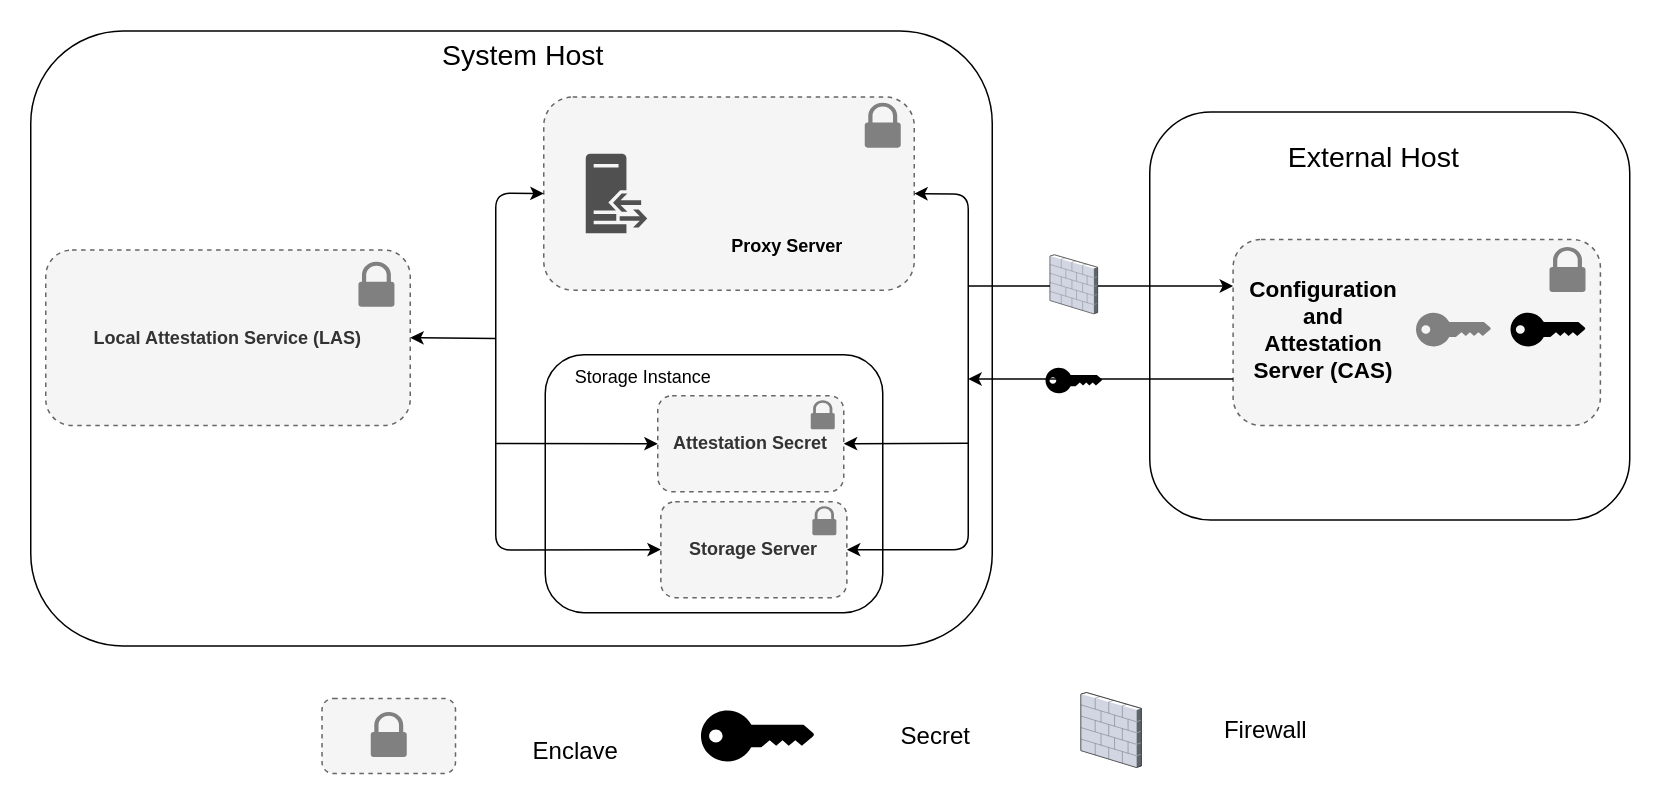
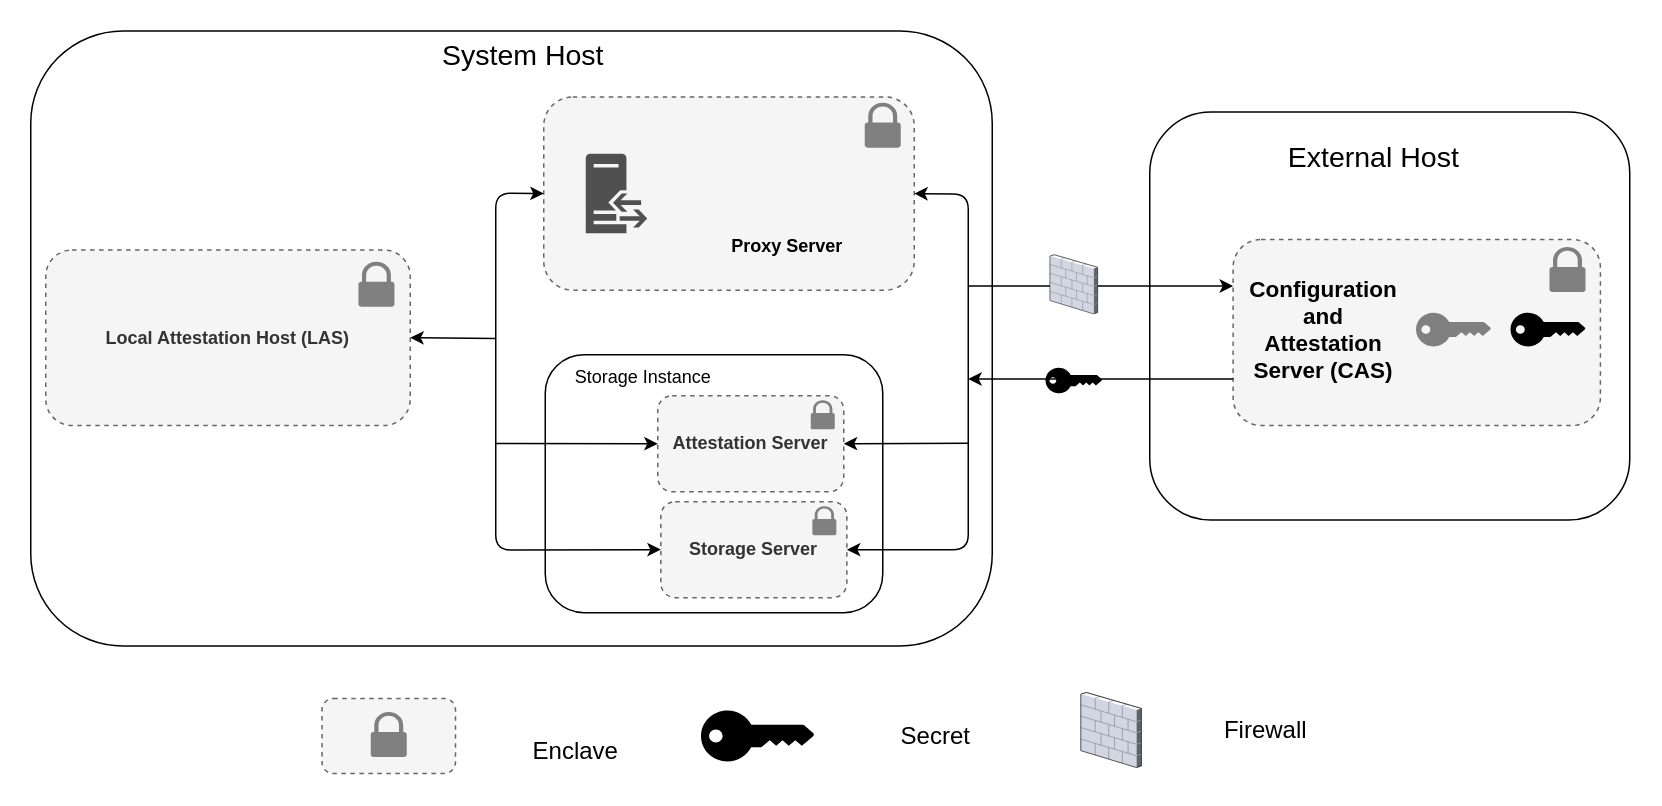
  <mxCell id="0" />
  <mxCell id="1" parent="0" />
  <mxCell id="2" value="" style="rounded=1;whiteSpace=wrap;html=1;fillColor=none;" parent="1" vertex="1"><mxGeometry x="766" y="74" width="320" height="272" as="geometry" /></mxCell>
  <mxCell id="3" value="" style="rounded=1;whiteSpace=wrap;html=1;fillColor=none;" parent="1" vertex="1"><mxGeometry x="20" y="20" width="641" height="410" as="geometry" /></mxCell>
  <mxCell id="4" value="" style="rounded=1;whiteSpace=wrap;html=1;fillColor=none;" parent="1" vertex="1"><mxGeometry x="363" y="235.75" width="225" height="172" as="geometry" /></mxCell>
  <mxCell id="5" value="" style="rounded=1;whiteSpace=wrap;html=1;dashed=1;fillColor=#f5f5f5;strokeColor=#666666;fontColor=#333333;" parent="1" vertex="1"><mxGeometry x="362" y="64" width="247" height="128.75" as="geometry" /></mxCell>
  <mxCell id="6" value="" style="rounded=1;whiteSpace=wrap;html=1;dashed=1;fillColor=#f5f5f5;strokeColor=#666666;fontColor=#333333;" parent="1" vertex="1"><mxGeometry x="821.57" y="159" width="244.87" height="124" as="geometry" /></mxCell>
  <mxCell id="7" value="&lt;b&gt;Configuration and Attestation Server (CAS)&lt;/b&gt;" style="text;html=1;strokeColor=none;fillColor=none;align=center;verticalAlign=middle;whiteSpace=wrap;rounded=0;fontSize=15;" parent="1" vertex="1"><mxGeometry x="836.5" y="208.55" width="90" height="20.9" as="geometry" /></mxCell>
  <mxCell id="8" value="Storage Instance" style="text;html=1;strokeColor=none;fillColor=none;align=center;verticalAlign=middle;whiteSpace=wrap;rounded=0;" parent="1" vertex="1"><mxGeometry x="378.5" y="240.75" width="99" height="20" as="geometry" /></mxCell>
  <mxCell id="9" value="" style="pointerEvents=1;shadow=0;dashed=0;html=1;strokeColor=none;fillColor=#505050;labelPosition=center;verticalLabelPosition=bottom;verticalAlign=top;outlineConnect=0;align=center;shape=mxgraph.office.servers.reverse_proxy;" parent="1" vertex="1"><mxGeometry x="390" y="101.87" width="41" height="53" as="geometry" /></mxCell>
  <mxCell id="10" value="&lt;b&gt;Proxy Server&lt;/b&gt;" style="text;html=1;align=center;verticalAlign=middle;resizable=0;points=[];autosize=1;" parent="1" vertex="1"><mxGeometry x="481.82" y="154.88" width="84" height="18" as="geometry" /></mxCell>
- <mxCell id="11" value="&lt;b&gt;Local Attestation Service (LAS)&lt;/b&gt;" style="rounded=1;whiteSpace=wrap;html=1;dashed=1;fillColor=#f5f5f5;strokeColor=#666666;fontColor=#333333;" parent="1" vertex="1"><mxGeometry x="30" y="166" width="243" height="117" as="geometry" /></mxCell>
+ <mxCell id="11" value="&lt;b&gt;Local Attestation Host (LAS)&lt;/b&gt;" style="rounded=1;whiteSpace=wrap;html=1;dashed=1;fillColor=#f5f5f5;strokeColor=#666666;fontColor=#333333;" parent="1" vertex="1"><mxGeometry x="30" y="166" width="243" height="117" as="geometry" /></mxCell>
  <mxCell id="12" value="&lt;b&gt;Storage Server&lt;/b&gt;" style="rounded=1;whiteSpace=wrap;html=1;dashed=1;fillColor=#f5f5f5;strokeColor=#666666;fontColor=#333333;" parent="1" vertex="1"><mxGeometry x="440.07" y="333.75" width="124" height="64" as="geometry" /></mxCell>
  <mxCell id="13" value="System Host" style="text;html=1;align=center;verticalAlign=middle;resizable=0;points=[];autosize=1;fontSize=19;" parent="1" vertex="1"><mxGeometry x="288.5" y="23" width="118" height="27" as="geometry" /></mxCell>
  <mxCell id="14" value="External Host" style="text;html=1;align=center;verticalAlign=middle;resizable=0;points=[];autosize=1;fontSize=19;" parent="1" vertex="1"><mxGeometry x="853" y="91" width="124" height="27" as="geometry" /></mxCell>
- <mxCell id="15" value="&lt;b&gt;Attestation Secret&lt;/b&gt;" style="rounded=1;whiteSpace=wrap;html=1;dashed=1;fillColor=#f5f5f5;strokeColor=#666666;fontColor=#333333;" parent="1" vertex="1"><mxGeometry x="438" y="263.14" width="124" height="64" as="geometry" /></mxCell>
+ <mxCell id="15" value="&lt;b&gt;Attestation Server&lt;/b&gt;" style="rounded=1;whiteSpace=wrap;html=1;dashed=1;fillColor=#f5f5f5;strokeColor=#666666;fontColor=#333333;" parent="1" vertex="1"><mxGeometry x="438" y="263.14" width="124" height="64" as="geometry" /></mxCell>
  <mxCell id="16" value="" style="pointerEvents=1;shadow=0;dashed=0;html=1;strokeColor=none;labelPosition=center;verticalLabelPosition=bottom;verticalAlign=top;outlineConnect=0;align=center;shape=mxgraph.office.security.lock_protected;fontSize=19;fillColor=#808080;" parent="1" vertex="1"><mxGeometry x="576" y="67.75" width="24" height="30" as="geometry" /></mxCell>
  <mxCell id="17" value="" style="pointerEvents=1;shadow=0;dashed=0;html=1;strokeColor=none;labelPosition=center;verticalLabelPosition=bottom;verticalAlign=top;outlineConnect=0;align=center;shape=mxgraph.office.security.lock_protected;fontSize=19;fillColor=#808080;" parent="1" vertex="1"><mxGeometry x="541.07" y="336.75" width="16" height="19.37" as="geometry" /></mxCell>
  <mxCell id="18" value="" style="pointerEvents=1;shadow=0;dashed=0;html=1;strokeColor=none;labelPosition=center;verticalLabelPosition=bottom;verticalAlign=top;outlineConnect=0;align=center;shape=mxgraph.office.security.lock_protected;fontSize=19;fillColor=#808080;" parent="1" vertex="1"><mxGeometry x="540" y="266.14" width="16" height="19.37" as="geometry" /></mxCell>
  <mxCell id="19" value="" style="pointerEvents=1;shadow=0;dashed=0;html=1;strokeColor=none;labelPosition=center;verticalLabelPosition=bottom;verticalAlign=top;outlineConnect=0;align=center;shape=mxgraph.office.security.lock_protected;fontSize=19;fillColor=#808080;" parent="1" vertex="1"><mxGeometry x="238.46" y="173.87" width="24" height="30" as="geometry" /></mxCell>
  <mxCell id="20" value="" style="pointerEvents=1;shadow=0;dashed=0;html=1;strokeColor=none;labelPosition=center;verticalLabelPosition=bottom;verticalAlign=top;outlineConnect=0;align=center;shape=mxgraph.office.security.lock_protected;fontSize=19;fillColor=#808080;" parent="1" vertex="1"><mxGeometry x="1032.5" y="164" width="24" height="30" as="geometry" /></mxCell>
  <mxCell id="21" value="" style="points=[[0,0.5,0],[0.24,0,0],[0.5,0.28,0],[0.995,0.475,0],[0.5,0.72,0],[0.24,1,0]];verticalLabelPosition=bottom;html=1;verticalAlign=top;aspect=fixed;align=center;pointerEvents=1;shape=mxgraph.cisco19.key;fontSize=19;fillColor=#808080;" parent="1" vertex="1"><mxGeometry x="943.5" y="207.75" width="50" height="22.5" as="geometry" /></mxCell>
  <mxCell id="22" value="" style="points=[[0,0.5,0],[0.24,0,0],[0.5,0.28,0],[0.995,0.475,0],[0.5,0.72,0],[0.24,1,0]];verticalLabelPosition=bottom;html=1;verticalAlign=top;aspect=fixed;align=center;pointerEvents=1;shape=mxgraph.cisco19.key;strokeColor=none;fontSize=19;fillColor=#000000;" parent="1" vertex="1"><mxGeometry x="1006.5" y="207.75" width="50" height="22.5" as="geometry" /></mxCell>
  <mxCell id="23" value="" style="points=[[0,0.5,0],[0.24,0,0],[0.5,0.28,0],[0.995,0.475,0],[0.5,0.72,0],[0.24,1,0]];verticalLabelPosition=bottom;html=1;verticalAlign=top;aspect=fixed;align=center;pointerEvents=1;shape=mxgraph.cisco19.key;strokeColor=none;fontSize=19;fillColor=#000000;" parent="1" vertex="1"><mxGeometry x="466.82" y="473" width="75.56" height="34" as="geometry" /></mxCell>
  <mxCell id="24" value="" style="verticalLabelPosition=bottom;aspect=fixed;html=1;verticalAlign=top;strokeColor=none;align=center;outlineConnect=0;shape=mxgraph.citrix.firewall;fillColor=#CCCCCC;fontSize=19;" parent="1" vertex="1"><mxGeometry x="720.1" y="461" width="40.32" height="50" as="geometry" /></mxCell>
  <mxCell id="25" value="" style="rounded=1;whiteSpace=wrap;html=1;dashed=1;fillColor=#f5f5f5;strokeColor=#666666;fontColor=#333333;" parent="1" vertex="1"><mxGeometry x="214.17" y="465" width="89" height="50" as="geometry" /></mxCell>
  <mxCell id="26" value="" style="pointerEvents=1;shadow=0;dashed=0;html=1;strokeColor=none;labelPosition=center;verticalLabelPosition=bottom;verticalAlign=top;outlineConnect=0;align=center;shape=mxgraph.office.security.lock_protected;fontSize=19;fillColor=#808080;" parent="1" vertex="1"><mxGeometry x="246.67" y="474" width="24" height="30" as="geometry" /></mxCell>
  <mxCell id="27" value="&lt;font style=&quot;font-size: 16px&quot;&gt;Enclave&lt;/font&gt;" style="text;html=1;align=center;verticalAlign=middle;resizable=0;points=[];autosize=1;fontSize=19;" parent="1" vertex="1"><mxGeometry x="349.17" y="485.5" width="67" height="29" as="geometry" /></mxCell>
  <mxCell id="28" value="&lt;font style=&quot;font-size: 16px&quot;&gt;Secret&lt;/font&gt;" style="text;html=1;align=center;verticalAlign=middle;resizable=0;points=[];autosize=1;fontSize=19;" parent="1" vertex="1"><mxGeometry x="595.1" y="475.5" width="56" height="29" as="geometry" /></mxCell>
  <mxCell id="29" value="&lt;font style=&quot;font-size: 16px&quot;&gt;Firewall&lt;/font&gt;" style="text;html=1;align=center;verticalAlign=middle;resizable=0;points=[];autosize=1;fontSize=19;" parent="1" vertex="1"><mxGeometry x="810.1" y="471.5" width="65" height="29" as="geometry" /></mxCell>
  <mxCell id="30" value="" style="endArrow=classic;startArrow=classic;html=1;fontSize=19;entryX=1;entryY=0.5;entryDx=0;entryDy=0;exitX=1;exitY=0.5;exitDx=0;exitDy=0;" parent="1" source="12" target="5" edge="1"><mxGeometry width="50" height="50" relative="1" as="geometry"><mxPoint x="619" y="298.75" as="sourcePoint" /><mxPoint x="669" y="248.75" as="targetPoint" /><Array as="points"><mxPoint x="645" y="365.75" /><mxPoint x="645" y="128.75" /></Array></mxGeometry></mxCell>
  <mxCell id="31" value="" style="endArrow=classic;html=1;fontSize=19;entryX=1;entryY=0.5;entryDx=0;entryDy=0;" parent="1" target="15" edge="1"><mxGeometry width="50" height="50" relative="1" as="geometry"><mxPoint x="645" y="294.75" as="sourcePoint" /><mxPoint x="640" y="259.75" as="targetPoint" /></mxGeometry></mxCell>
  <mxCell id="32" value="" style="endArrow=classic;startArrow=classic;html=1;entryX=0;entryY=0.5;entryDx=0;entryDy=0;exitX=0;exitY=0.5;exitDx=0;exitDy=0;" edge="1" parent="1" source="12" target="5"><mxGeometry width="50" height="50" relative="1" as="geometry"><mxPoint x="284" y="261" as="sourcePoint" /><mxPoint x="334" y="211" as="targetPoint" /><Array as="points"><mxPoint x="330" y="366" /><mxPoint x="330" y="128" /></Array></mxGeometry></mxCell>
  <mxCell id="33" value="" style="endArrow=classic;html=1;entryX=1;entryY=0.5;entryDx=0;entryDy=0;" edge="1" parent="1" target="11"><mxGeometry width="50" height="50" relative="1" as="geometry"><mxPoint x="330" y="225" as="sourcePoint" /><mxPoint x="362" y="196" as="targetPoint" /></mxGeometry></mxCell>
  <mxCell id="34" value="" style="endArrow=classic;html=1;entryX=0;entryY=0.25;entryDx=0;entryDy=0;" edge="1" parent="1" target="6"><mxGeometry width="50" height="50" relative="1" as="geometry"><mxPoint x="645" y="190" as="sourcePoint" /><mxPoint x="692" y="170" as="targetPoint" /></mxGeometry></mxCell>
  <mxCell id="35" value="" style="endArrow=classic;html=1;entryX=0;entryY=0.5;entryDx=0;entryDy=0;" edge="1" parent="1" target="15"><mxGeometry width="50" height="50" relative="1" as="geometry"><mxPoint x="330" y="295" as="sourcePoint" /><mxPoint x="691" y="201" as="targetPoint" /></mxGeometry></mxCell>
  <mxCell id="36" value="" style="verticalLabelPosition=bottom;aspect=fixed;html=1;verticalAlign=top;strokeColor=none;align=center;outlineConnect=0;shape=mxgraph.citrix.firewall;fillColor=#CCCCCC;fontSize=19;" parent="1" vertex="1"><mxGeometry x="699.5" y="169.18" width="31.75" height="39.37" as="geometry" /></mxCell>
  <mxCell id="37" value="" style="endArrow=classic;html=1;exitX=0;exitY=0.75;exitDx=0;exitDy=0;" edge="1" parent="1" source="6"><mxGeometry width="50" height="50" relative="1" as="geometry"><mxPoint x="642" y="220" as="sourcePoint" /><mxPoint x="645" y="252" as="targetPoint" /></mxGeometry></mxCell>
  <mxCell id="38" value="" style="points=[[0,0.5,0],[0.24,0,0],[0.5,0.28,0],[0.995,0.475,0],[0.5,0.72,0],[0.24,1,0]];verticalLabelPosition=bottom;html=1;verticalAlign=top;aspect=fixed;align=center;pointerEvents=1;shape=mxgraph.cisco19.key;strokeColor=none;fontSize=19;fillColor=#000000;rotation=0;" parent="1" vertex="1"><mxGeometry x="696.49" y="244.5" width="37.78" height="17" as="geometry" /></mxCell>
